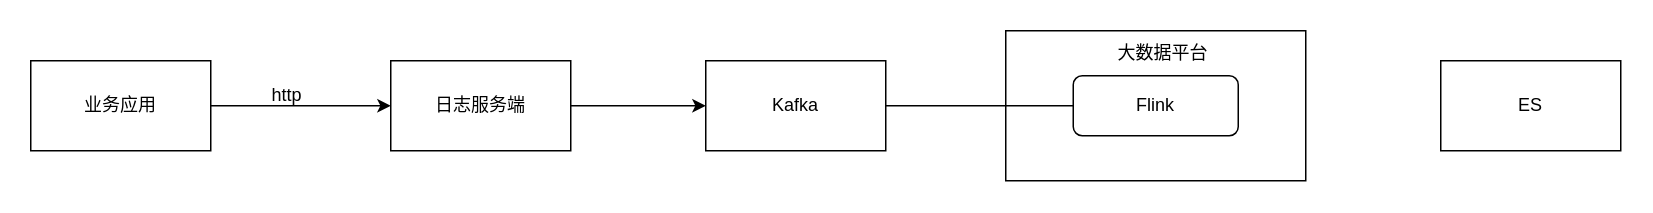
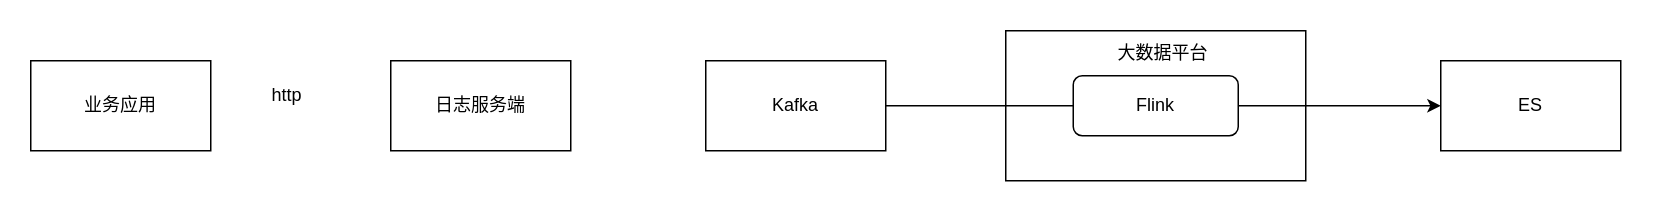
  <mxCell id="0" />
  <mxCell id="1" parent="0" />
  <mxCell id="2" value="" style="rounded=0;whiteSpace=wrap;html=1;" vertex="1" parent="1"><mxGeometry x="670" y="20" width="200" height="100" as="geometry" /></mxCell>
- <mxCell id="3" value="" style="edgeStyle=orthogonalEdgeStyle;rounded=0;orthogonalLoop=1;jettySize=auto;html=1;" edge="1" parent="1" source="4" target="6"><mxGeometry relative="1" as="geometry" /></mxCell>
  <mxCell id="4" value="业务应用" style="rounded=0;whiteSpace=wrap;html=1;" vertex="1" parent="1"><mxGeometry x="20" y="40" width="120" height="60" as="geometry" /></mxCell>
- <mxCell id="5" value="" style="edgeStyle=orthogonalEdgeStyle;rounded=0;orthogonalLoop=1;jettySize=auto;html=1;" edge="1" parent="1" source="6" target="9"><mxGeometry relative="1" as="geometry" /></mxCell>
  <mxCell id="6" value="日志服务端" style="rounded=0;whiteSpace=wrap;html=1;" vertex="1" parent="1"><mxGeometry x="260" y="40" width="120" height="60" as="geometry" /></mxCell>
  <mxCell id="7" value="http" style="text;html=1;strokeColor=none;fillColor=none;align=center;verticalAlign=middle;whiteSpace=wrap;rounded=0;" vertex="1" parent="1"><mxGeometry x="161" y="48" width="60" height="30" as="geometry" /></mxCell>
  <mxCell id="8" value="" style="edgeStyle=orthogonalEdgeStyle;rounded=0;orthogonalLoop=1;jettySize=auto;html=1;entryX=0;entryY=0.5;entryDx=0;entryDy=0;endArrow=none;" edge="1" parent="1" source="9" target="11"><mxGeometry relative="1" as="geometry" /></mxCell>
  <mxCell id="9" value="Kafka" style="rounded=0;whiteSpace=wrap;html=1;" vertex="1" parent="1"><mxGeometry x="470" y="40" width="120" height="60" as="geometry" /></mxCell>
  <mxCell id="10" value="大数据平台" style="text;html=1;strokeColor=none;fillColor=none;align=center;verticalAlign=middle;whiteSpace=wrap;rounded=0;" vertex="1" parent="1"><mxGeometry x="740" y="20" width="70" height="30" as="geometry" /></mxCell>
  <mxCell id="11" value="Flink" style="rounded=1;whiteSpace=wrap;html=1;" vertex="1" parent="1"><mxGeometry x="715" y="50" width="110" height="40" as="geometry" /></mxCell>
  <mxCell id="12" value="ES" style="rounded=0;whiteSpace=wrap;html=1;" vertex="1" parent="1"><mxGeometry x="960" y="40" width="120" height="60" as="geometry" /></mxCell>
+ <mxCell id="13" value="" style="endArrow=classic;html=1;rounded=0;exitX=1;exitY=0.5;exitDx=0;exitDy=0;entryX=0;entryY=0.5;entryDx=0;entryDy=0;" edge="1" parent="1" source="11" target="12"><mxGeometry width="50" height="50" relative="1" as="geometry"><mxPoint x="890" y="170" as="sourcePoint" /><mxPoint x="940" y="120" as="targetPoint" /></mxGeometry></mxCell>
